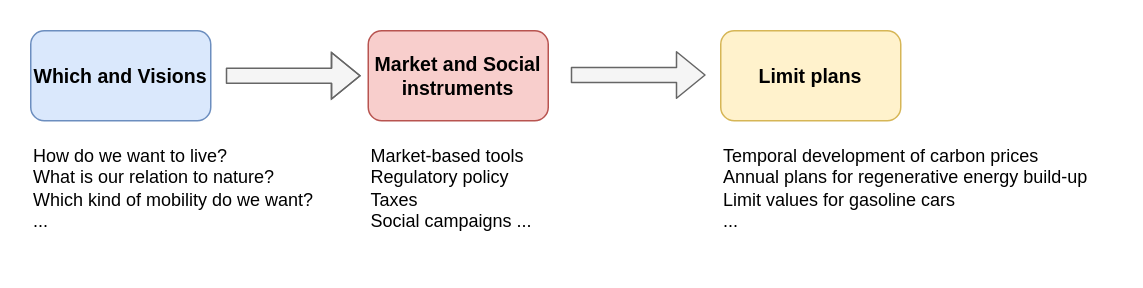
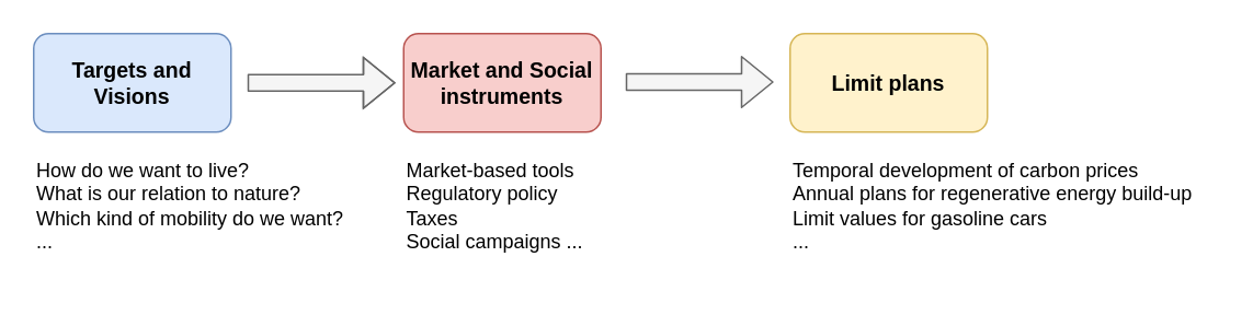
  <mxCell id="0" />
  <mxCell id="1" parent="0" />
- <mxCell id="2" value="&lt;b&gt;&lt;font style=&quot;font-size: 13px&quot;&gt;Which and Visions&lt;br&gt;&lt;/font&gt;&lt;/b&gt;" style="rounded=1;whiteSpace=wrap;html=1;fillColor=#dae8fc;strokeColor=#6c8ebf;" parent="1" vertex="1"><mxGeometry x="20" y="20" width="120" height="60" as="geometry" /></mxCell>
+ <mxCell id="2" value="&lt;b&gt;&lt;font style=&quot;font-size: 13px&quot;&gt;Targets and Visions&lt;br&gt;&lt;/font&gt;&lt;/b&gt;" style="rounded=1;whiteSpace=wrap;html=1;fillColor=#dae8fc;strokeColor=#6c8ebf;" parent="1" vertex="1"><mxGeometry x="20" y="20" width="120" height="60" as="geometry" /></mxCell>
  <mxCell id="3" value="&lt;b&gt;&lt;font style=&quot;font-size: 13px&quot;&gt;Market and Social instruments&lt;br&gt;&lt;/font&gt;&lt;/b&gt;" style="rounded=1;whiteSpace=wrap;html=1;fillColor=#f8cecc;strokeColor=#b85450;" parent="1" vertex="1"><mxGeometry x="245" y="20" width="120" height="60" as="geometry" /></mxCell>
  <mxCell id="4" value="&lt;font style=&quot;font-size: 13px&quot;&gt;&lt;b&gt;Limit plans&lt;/b&gt;&lt;/font&gt;" style="rounded=1;whiteSpace=wrap;html=1;fillColor=#fff2cc;strokeColor=#d6b656;" parent="1" vertex="1"><mxGeometry x="480" y="20" width="120" height="60" as="geometry" /></mxCell>
  <mxCell id="5" value="" style="shape=flexArrow;endArrow=classic;html=1;fillColor=#f5f5f5;strokeColor=#666666;" parent="1" edge="1"><mxGeometry width="50" height="50" relative="1" as="geometry"><mxPoint x="150" y="50" as="sourcePoint" /><mxPoint x="240" y="50" as="targetPoint" /><Array as="points"><mxPoint x="170" y="50" /></Array></mxGeometry></mxCell>
  <mxCell id="6" value="" style="shape=flexArrow;endArrow=classic;html=1;fillColor=#f5f5f5;strokeColor=#666666;" parent="1" edge="1"><mxGeometry width="50" height="50" relative="1" as="geometry"><mxPoint x="380" y="49.5" as="sourcePoint" /><mxPoint x="470" y="49.5" as="targetPoint" /></mxGeometry></mxCell>
  <mxCell id="7" value="Market-based tools&lt;br&gt;Regulatory policy&lt;br&gt;Taxes&lt;br&gt;Social campaigns ..." style="text;html=1;strokeColor=none;fillColor=none;align=left;verticalAlign=middle;whiteSpace=wrap;rounded=0;" parent="1" vertex="1"><mxGeometry x="245" y="80" width="210" height="90" as="geometry" /></mxCell>
  <mxCell id="8" value="&lt;div align=&quot;left&quot;&gt;How do we want to live? &lt;br&gt;&lt;/div&gt;&lt;div align=&quot;left&quot;&gt;What is our relation to nature? &lt;br&gt;&lt;/div&gt;&lt;div align=&quot;left&quot;&gt;Which kind of mobility do we want?&lt;/div&gt;&lt;div align=&quot;left&quot;&gt;...&lt;br&gt;&lt;/div&gt;" style="text;html=1;align=left;verticalAlign=middle;resizable=0;points=[];autosize=1;" vertex="1" parent="1"><mxGeometry x="20" y="95" width="200" height="60" as="geometry" /></mxCell>
  <mxCell id="9" value="&lt;div align=&quot;left&quot;&gt;Temporal development of carbon prices&lt;/div&gt;&lt;div align=&quot;left&quot;&gt;Annual plans for regenerative energy build-up&lt;/div&gt;&lt;div align=&quot;left&quot;&gt;Limit values for gasoline cars&lt;/div&gt;&lt;div align=&quot;left&quot;&gt;...&lt;br&gt;&lt;/div&gt;" style="text;html=1;align=left;verticalAlign=middle;resizable=0;points=[];autosize=1;" vertex="1" parent="1"><mxGeometry x="480" y="95" width="260" height="60" as="geometry" /></mxCell>
